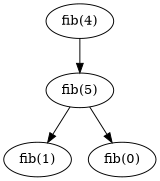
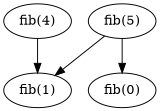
  digraph {
    n1 [label="fib(5)"]
    "fib(4)"
    "fib(1)"
    "fib(0)"
    n1 -> "fib(1)"
    n1 -> "fib(0)"
-   "fib(4)" -> n1
+   "fib(4)" -> "fib(1)"
  }
